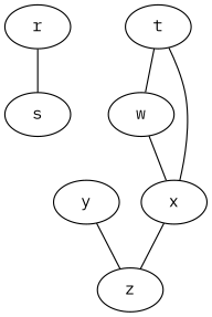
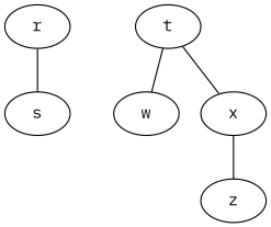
  graph {
    fontname="IBM Plex Mono"
    node [fontname="IBM Plex Mono"]
    edge [fontname="IBM Plex Mono"]
    r
    s
    w
    x
    z
    t
-   y
    r -- s
-   w -- x
    x -- z
    t -- w
    t -- x
-   y -- z
  }
